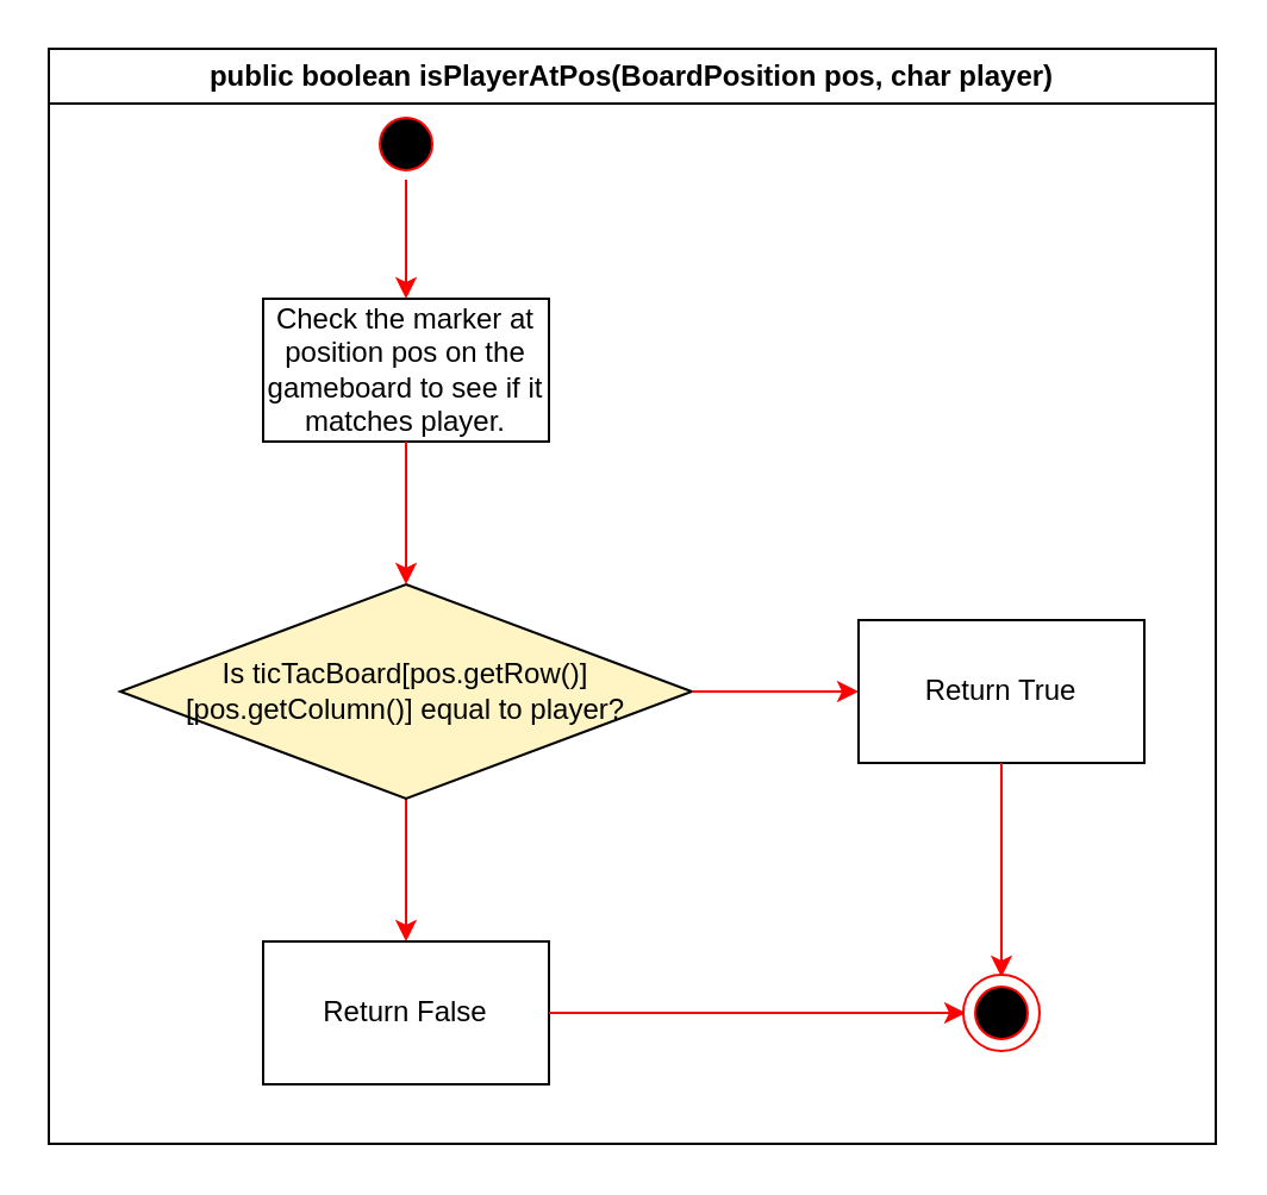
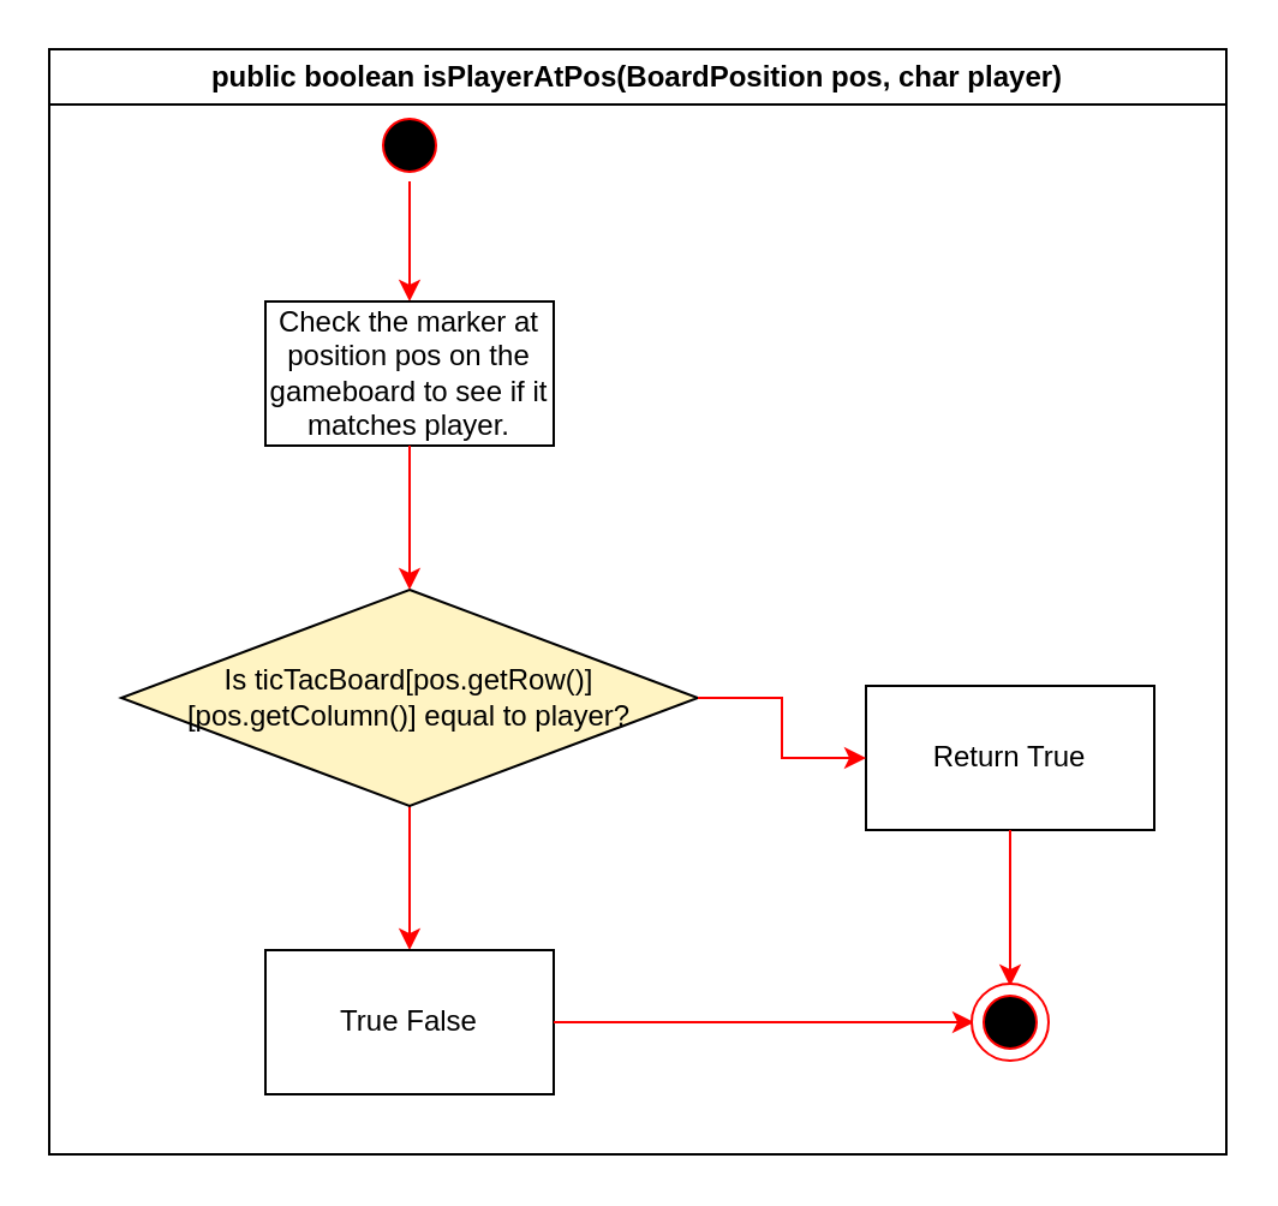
  <mxCell id="0" />
  <mxCell id="1" parent="0" />
  <mxCell id="2" value="public boolean isPlayerAtPos(BoardPosition pos, char player)" style="swimlane;whiteSpace=wrap" vertex="1" parent="1"><mxGeometry x="20" y="20" width="490" height="460" as="geometry"><mxRectangle x="530" y="40" width="300" height="23" as="alternateBounds" /></mxGeometry></mxCell>
  <mxCell id="3" value="" style="edgeStyle=orthogonalEdgeStyle;rounded=0;orthogonalLoop=1;jettySize=auto;html=1;strokeColor=#FF0000;" edge="1" parent="2" source="4"><mxGeometry relative="1" as="geometry"><mxPoint x="150" y="105" as="targetPoint" /></mxGeometry></mxCell>
  <mxCell id="4" value="" style="ellipse;shape=startState;fillColor=#000000;strokeColor=#ff0000;" vertex="1" parent="2"><mxGeometry x="135" y="25" width="30" height="30" as="geometry" /></mxCell>
  <mxCell id="5" value="Check the marker at position pos on the gameboard to see if it matches player." style="rounded=0;whiteSpace=wrap;html=1;" vertex="1" parent="2"><mxGeometry x="90" y="105" width="120" height="60" as="geometry" /></mxCell>
  <mxCell id="6" value="" style="edgeStyle=orthogonalEdgeStyle;rounded=0;orthogonalLoop=1;jettySize=auto;html=1;strokeColor=#FF0000;" edge="1" parent="2" source="7" target="11"><mxGeometry relative="1" as="geometry" /></mxCell>
  <mxCell id="7" value="Is ticTacBoard[pos.getRow()][pos.getColumn()] equal to player?" style="rhombus;whiteSpace=wrap;html=1;fillColor=#FFF4C3;" vertex="1" parent="2"><mxGeometry x="30" y="225" width="240" height="90" as="geometry" /></mxCell>
  <mxCell id="8" value="" style="edgeStyle=orthogonalEdgeStyle;rounded=0;orthogonalLoop=1;jettySize=auto;html=1;strokeColor=#FF0000;" edge="1" parent="2" source="5" target="7"><mxGeometry relative="1" as="geometry"><mxPoint x="140" y="245" as="targetPoint" /></mxGeometry></mxCell>
- <mxCell id="9" value="Return True" style="rounded=0;whiteSpace=wrap;html=1;" vertex="1" parent="2"><mxGeometry x="340" y="240" width="120" height="60" as="geometry" /></mxCell>
+ <mxCell id="9" value="Return True" style="rounded=0;whiteSpace=wrap;html=1;" vertex="1" parent="2"><mxGeometry x="340" y="265" width="120" height="60" as="geometry" /></mxCell>
  <mxCell id="10" value="" style="edgeStyle=orthogonalEdgeStyle;rounded=0;orthogonalLoop=1;jettySize=auto;html=1;strokeColor=#FF0000;" edge="1" parent="2" source="7" target="9"><mxGeometry relative="1" as="geometry"><mxPoint x="290" y="275" as="targetPoint" /></mxGeometry></mxCell>
- <mxCell id="11" value="Return False" style="rounded=0;whiteSpace=wrap;html=1;" vertex="1" parent="2"><mxGeometry x="90" y="375" width="120" height="60" as="geometry" /></mxCell>
+ <mxCell id="11" value="True False" style="rounded=0;whiteSpace=wrap;html=1;" vertex="1" parent="2"><mxGeometry x="90" y="375" width="120" height="60" as="geometry" /></mxCell>
  <mxCell id="12" value="" style="edgeStyle=orthogonalEdgeStyle;rounded=0;orthogonalLoop=1;jettySize=auto;html=1;strokeColor=#FF0000;exitX=0.5;exitY=1;exitDx=0;exitDy=0;" edge="1" parent="2" source="9" target="16"><mxGeometry relative="1" as="geometry"><mxPoint x="430" y="310" as="sourcePoint" /></mxGeometry></mxCell>
  <mxCell id="13" value="" style="edgeStyle=orthogonalEdgeStyle;rounded=0;orthogonalLoop=1;jettySize=auto;html=1;strokeColor=#FF0000;exitX=1;exitY=0.5;exitDx=0;exitDy=0;" edge="1" parent="2" source="11" target="16"><mxGeometry relative="1" as="geometry"><mxPoint x="335" y="405" as="sourcePoint" /></mxGeometry></mxCell>
  <mxCell id="14" value="" style="group" vertex="1" connectable="0" parent="2"><mxGeometry x="384" y="389" width="32" height="32" as="geometry" /></mxCell>
  <mxCell id="15" value="" style="ellipse;whiteSpace=wrap;html=1;aspect=fixed;fillColor=#ffffff;strokeColor=#FF0000;" vertex="1" parent="14"><mxGeometry width="32" height="32" as="geometry" /></mxCell>
  <mxCell id="16" value="" style="ellipse;shape=startState;fillColor=#000000;strokeColor=#ff0000;" vertex="1" parent="14"><mxGeometry x="1" y="1" width="30" height="30" as="geometry" /></mxCell>
